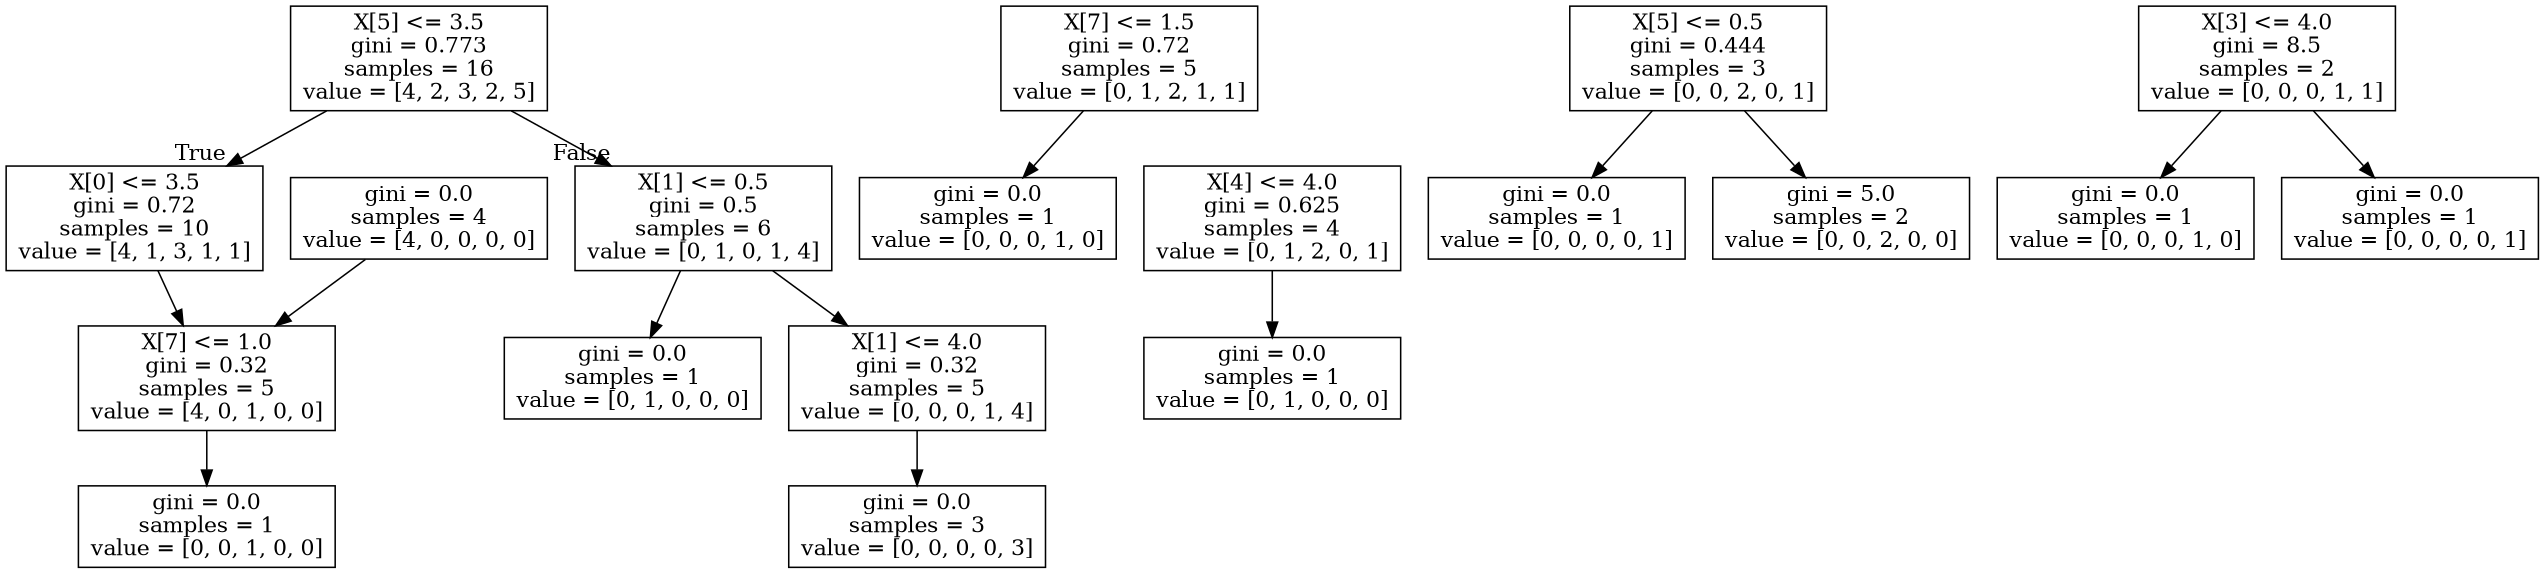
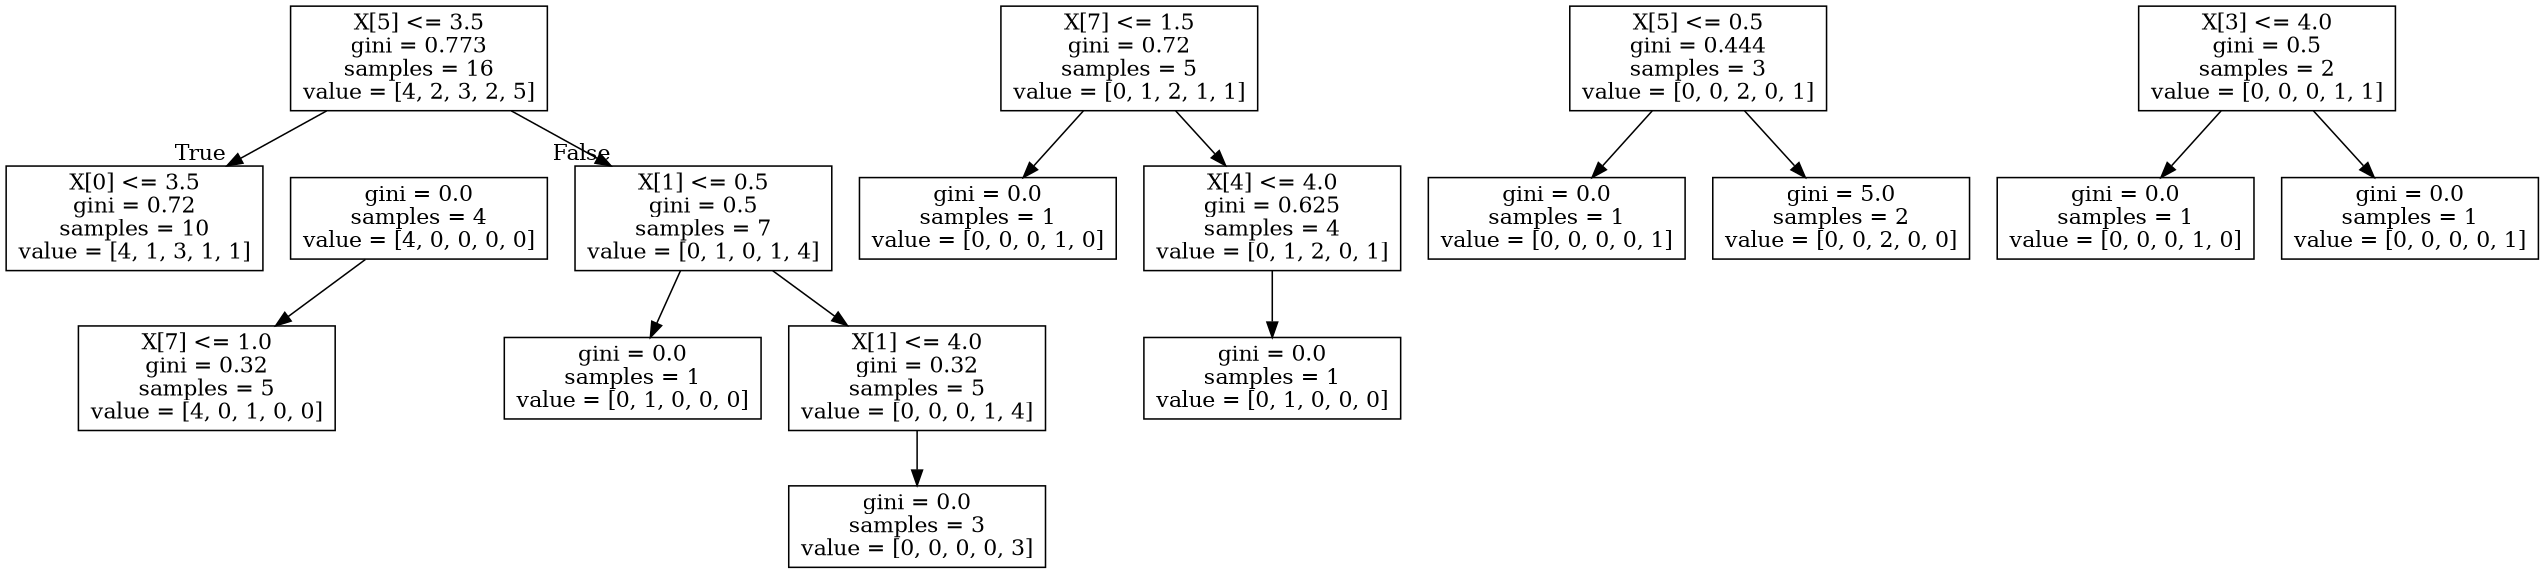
  digraph {
    node [shape=box]
    n1 [label="X[5] <= 3.5\ngini = 0.773\nsamples = 16\nvalue = [4, 2, 3, 2, 5]"]
    n2 [label="X[0] <= 3.5\ngini = 0.72\nsamples = 10\nvalue = [4, 1, 3, 1, 1]"]
-   n3 [label="X[1] <= 0.5\ngini = 0.5\nsamples = 6\nvalue = [0, 1, 0, 1, 4]"]
+   n3 [label="X[1] <= 0.5\ngini = 0.5\nsamples = 7\nvalue = [0, 1, 0, 1, 4]"]
    n4 [label="X[7] <= 1.0\ngini = 0.32\nsamples = 5\nvalue = [4, 0, 1, 0, 0]"]
    n5 [label="gini = 0.0\nsamples = 1\nvalue = [0, 1, 0, 0, 0]"]
    n6 [label="X[1] <= 4.0\ngini = 0.32\nsamples = 5\nvalue = [0, 0, 0, 1, 4]"]
-   n7 [label="gini = 0.0\nsamples = 1\nvalue = [0, 0, 1, 0, 0]"]
    n8 [label="X[7] <= 1.5\ngini = 0.72\nsamples = 5\nvalue = [0, 1, 2, 1, 1]"]
    n9 [label="gini = 0.0\nsamples = 1\nvalue = [0, 0, 0, 1, 0]"]
    n10 [label="X[4] <= 4.0\ngini = 0.625\nsamples = 4\nvalue = [0, 1, 2, 0, 1]"]
    n11 [label="gini = 0.0\nsamples = 4\nvalue = [4, 0, 0, 0, 0]"]
    n12 [label="gini = 0.0\nsamples = 1\nvalue = [0, 1, 0, 0, 0]"]
    n13 [label="X[5] <= 0.5\ngini = 0.444\nsamples = 3\nvalue = [0, 0, 2, 0, 1]"]
    n14 [label="gini = 0.0\nsamples = 1\nvalue = [0, 0, 0, 0, 1]"]
    n15 [label="gini = 5.0\nsamples = 2\nvalue = [0, 0, 2, 0, 0]"]
    n16 [label="gini = 0.0\nsamples = 3\nvalue = [0, 0, 0, 0, 3]"]
-   n17 [label="X[3] <= 4.0\ngini = 8.5\nsamples = 2\nvalue = [0, 0, 0, 1, 1]"]
+   n17 [label="X[3] <= 4.0\ngini = 0.5\nsamples = 2\nvalue = [0, 0, 0, 1, 1]"]
    n18 [label="gini = 0.0\nsamples = 1\nvalue = [0, 0, 0, 1, 0]"]
    n19 [label="gini = 0.0\nsamples = 1\nvalue = [0, 0, 0, 0, 1]"]
    n1 -> n2 [headlabel=True labelangle=45 labeldistance=2.5]
    n1 -> n3 [headlabel=False labelangle=-45 labeldistance=2.5]
-   n2 -> n4
    n3 -> n5
    n3 -> n6
-   n4 -> n7
    n6 -> n16
    n8 -> n9
+   n8 -> n10
    n10 -> n12
    n11 -> n4
    n13 -> n14
    n13 -> n15
    n17 -> n18
    n17 -> n19
  }
